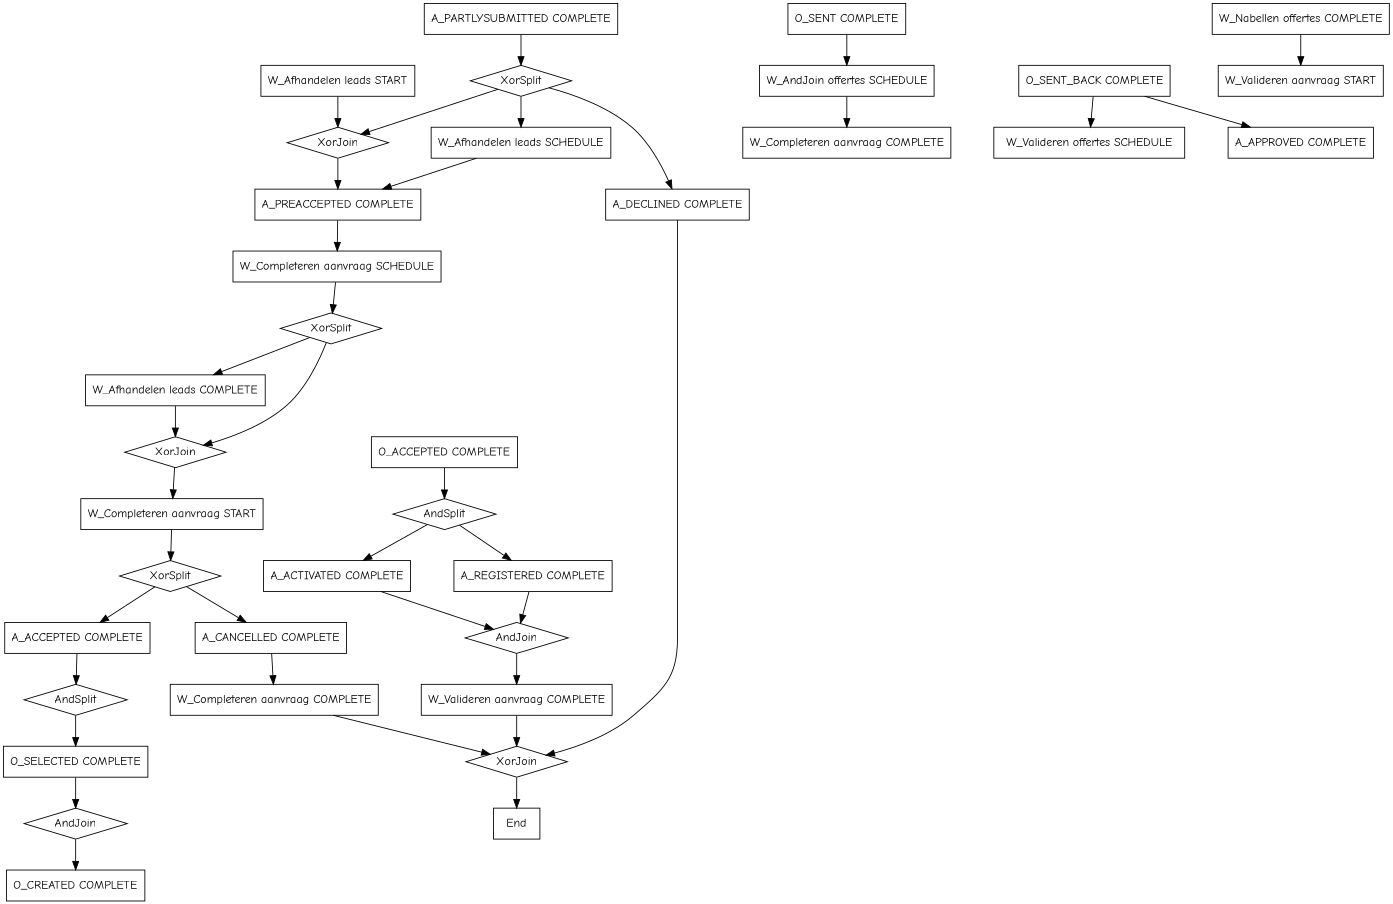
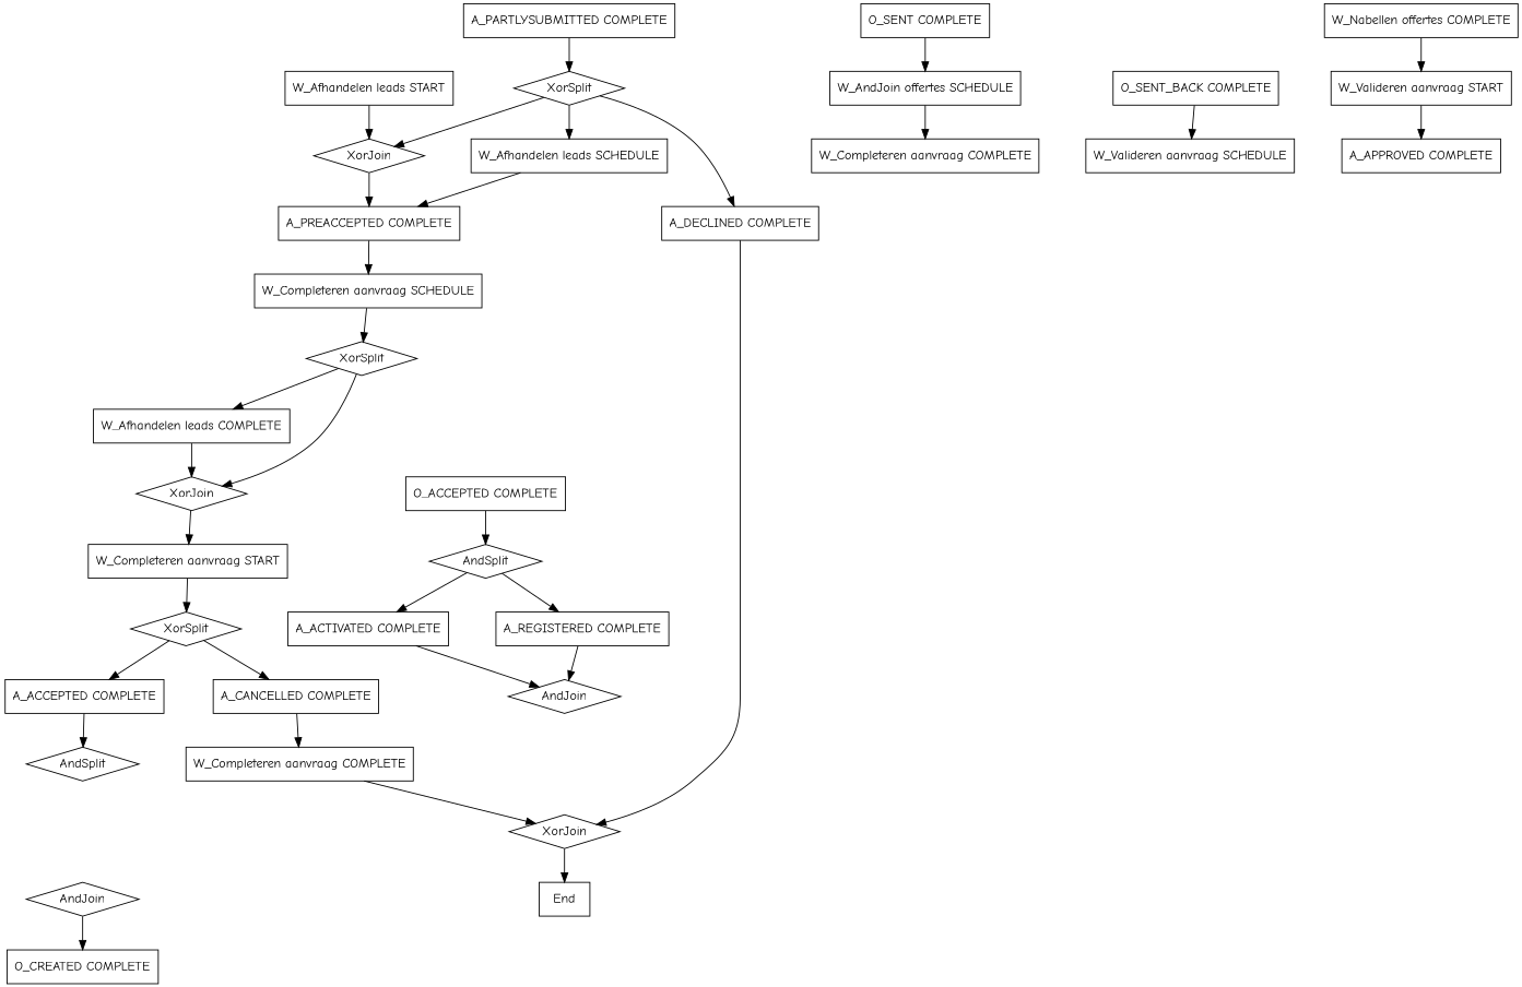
  digraph {
    fontname="Comic Neue"
    nodesep=0.7
    node [fontname="Comic Neue" shape=box]
    edge [fontname="Comic Neue"]
    n1 [label="A_PARTLYSUBMITTED COMPLETE"]
    n2 [label=XorSplit shape=diamond]
    n3 [label="A_DECLINED COMPLETE"]
    n4 [label=XorJoin shape=diamond]
    n5 [label="W_Afhandelen leads SCHEDULE"]
    n6 [label=XorJoin shape=diamond]
    n7 [label="A_PREACCEPTED COMPLETE"]
    n8 [label=End]
    n9 [label="W_Completeren aanvraag SCHEDULE"]
    n10 [label="W_Afhandelen leads START"]
    n11 [label=XorSplit shape=diamond]
    n12 [label=XorJoin shape=diamond]
    n13 [label="W_Afhandelen leads COMPLETE"]
    n14 [label="W_Completeren aanvraag START"]
    n15 [label=XorSplit shape=diamond]
    n16 [label="A_ACCEPTED COMPLETE"]
    n17 [label="A_CANCELLED COMPLETE"]
    n18 [label=AndSplit shape=diamond]
    n19 [label="W_Completeren aanvraag COMPLETE"]
-   n20 [label="O_SELECTED COMPLETE"]
    n21 [label=AndJoin shape=diamond]
    n22 [label="O_CREATED COMPLETE"]
    n23 [label="O_SENT COMPLETE"]
    n24 [label="W_AndJoin offertes SCHEDULE"]
    n25 [label="W_Completeren aanvraag COMPLETE"]
    n26 [label="O_SENT_BACK COMPLETE"]
-   n27 [label="W_Valideren offertes SCHEDULE"]
+   n27 [label="W_Valideren aanvraag SCHEDULE"]
    n28 [label="W_Nabellen offertes COMPLETE"]
    n29 [label="W_Valideren aanvraag START"]
    n30 [label="A_APPROVED COMPLETE"]
    n31 [label="O_ACCEPTED COMPLETE"]
    n32 [label=AndSplit shape=diamond]
    n33 [label="A_REGISTERED COMPLETE"]
    n34 [label="A_ACTIVATED COMPLETE"]
    n35 [label=AndJoin shape=diamond]
-   n36 [label="W_Valideren aanvraag COMPLETE"]
    n1 -> n2
    n2 -> n3
    n2 -> n4
    n2 -> n5
    n3 -> n6
    n4 -> n7
    n5 -> n7
    n6 -> n8
    n7 -> n9
    n9 -> n11
    n10 -> n4
    n11 -> n12
    n11 -> n13
    n12 -> n14
    n13 -> n12
    n14 -> n15
    n15 -> n16
    n15 -> n17
    n16 -> n18
    n17 -> n19
-   n18 -> n20
    n19 -> n6
-   n20 -> n21
    n21 -> n22
    n23 -> n24
    n24 -> n25
    n26 -> n27
    n28 -> n29
-   n26 -> n30
+   n29 -> n30
    n31 -> n32
    n32 -> n33
    n32 -> n34
    n33 -> n35
    n34 -> n35
-   n35 -> n36
-   n36 -> n6
  }
